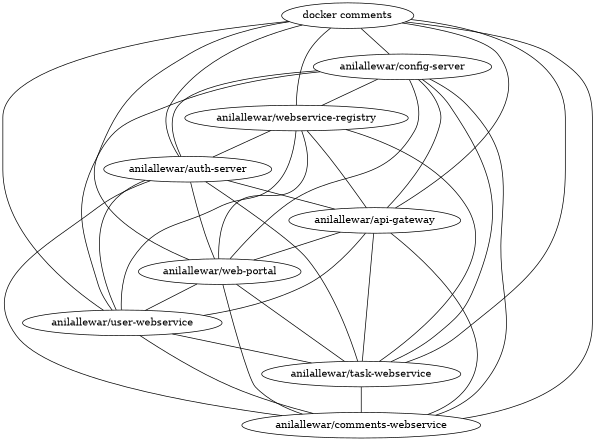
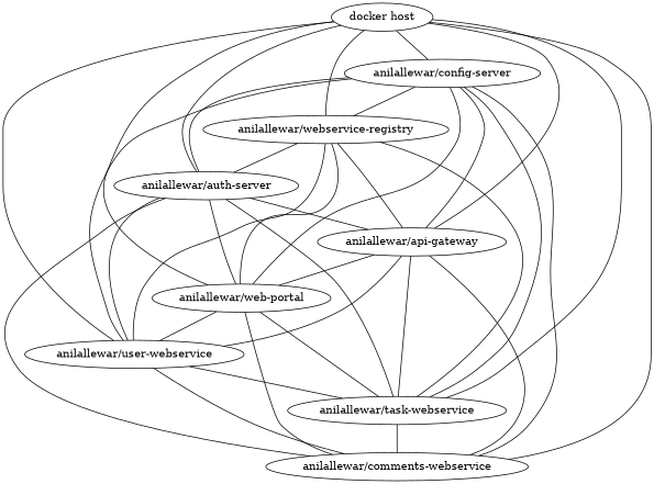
  graph {
    edge [contstraint=false]
    "anilallewar/webservice-registry"
    "anilallewar/auth-server"
    "anilallewar/api-gateway"
    "anilallewar/web-portal"
    "anilallewar/user-webservice"
    "anilallewar/task-webservice"
    "anilallewar/comments-webservice"
-   "docker host" [label="docker comments"]
+   "docker host"
    "anilallewar/config-server"
    "anilallewar/webservice-registry" -- "anilallewar/auth-server"
    "anilallewar/webservice-registry" -- "anilallewar/api-gateway"
    "anilallewar/webservice-registry" -- "anilallewar/web-portal"
    "anilallewar/webservice-registry" -- "anilallewar/user-webservice"
    "anilallewar/webservice-registry" -- "anilallewar/task-webservice"
    "anilallewar/auth-server" -- "anilallewar/api-gateway"
    "anilallewar/auth-server" -- "anilallewar/web-portal"
    "anilallewar/auth-server" -- "anilallewar/user-webservice"
    "anilallewar/auth-server" -- "anilallewar/task-webservice"
    "anilallewar/auth-server" -- "anilallewar/comments-webservice"
    "anilallewar/api-gateway" -- "anilallewar/web-portal"
    "anilallewar/api-gateway" -- "anilallewar/user-webservice"
    "anilallewar/api-gateway" -- "anilallewar/task-webservice"
    "anilallewar/api-gateway" -- "anilallewar/comments-webservice"
    "anilallewar/web-portal" -- "anilallewar/user-webservice"
    "anilallewar/web-portal" -- "anilallewar/task-webservice"
    "anilallewar/web-portal" -- "anilallewar/comments-webservice"
    "anilallewar/user-webservice" -- "anilallewar/task-webservice"
    "anilallewar/user-webservice" -- "anilallewar/comments-webservice"
    "anilallewar/task-webservice" -- "anilallewar/comments-webservice"
    "docker host" -- "anilallewar/webservice-registry"
    "docker host" -- "anilallewar/auth-server"
    "docker host" -- "anilallewar/api-gateway"
    "docker host" -- "anilallewar/web-portal"
    "docker host" -- "anilallewar/user-webservice"
    "docker host" -- "anilallewar/task-webservice"
    "docker host" -- "anilallewar/comments-webservice"
    "docker host" -- "anilallewar/config-server"
    "anilallewar/config-server" -- "anilallewar/webservice-registry"
    "anilallewar/config-server" -- "anilallewar/auth-server"
    "anilallewar/config-server" -- "anilallewar/api-gateway"
    "anilallewar/config-server" -- "anilallewar/web-portal"
    "anilallewar/config-server" -- "anilallewar/user-webservice"
    "anilallewar/config-server" -- "anilallewar/task-webservice"
    "anilallewar/config-server" -- "anilallewar/comments-webservice"
  }
